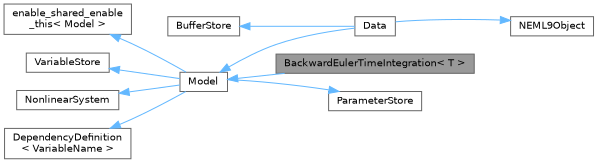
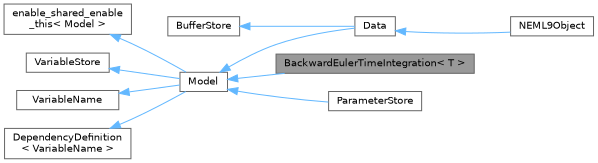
  digraph {
    rankdir=LR
    node [color=gray40 fillcolor=white fontname=Helvetica fontsize=10 shape=box style=filled]
    edge [color=steelblue1 dir=back fontname=Helvetica fontsize=10 labelfontname=Helvetica labelfontsize=10 style=solid]
    n1 [fillcolor=grey60 fontcolor=black height=0.2 label="BackwardEulerTimeIntegration\< T \>" width=0.4]
    n2 [height=0.2 label=Model width=0.4]
    n3 [height=0.2 label=Data width=0.4]
    n4 [height=0.2 label="enable_shared_enable\l_this\< Model \>" width=0.4]
    n5 [height=0.2 label=NEML9Object width=0.4]
    n6 [height=0.2 label=BufferStore width=0.4]
    n7 [height=0.2 label=ParameterStore width=0.4]
    n8 [height=0.2 label=VariableStore width=0.4]
-   n9 [height=0.2 label=NonlinearSystem width=0.4]
+   n9 [height=0.2 label=VariableName width=0.4]
    n10 [height=0.2 label="DependencyDefinition\l\< VariableName \>" width=0.4]
    n2 -> n1
    n2 -> n3
    n4 -> n2
-   n5 -> n3
+   n3 -> n5
    n6 -> n3
-   n7 -> n2
+   n2 -> n7
    n8 -> n2
    n9 -> n2
    n10 -> n2
  }
